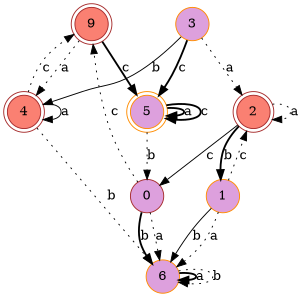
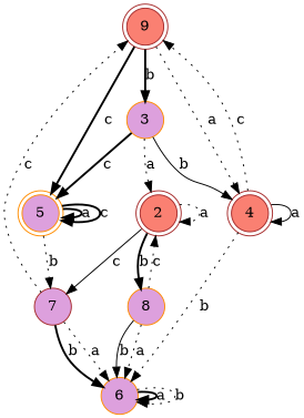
  digraph {
    node [color=brown fillcolor=plum shape=doublecircle style=filled]
    edge [style=dotted]
    n1 [fillcolor=salmon label=9]
    n2 [color=darkorange label=3 shape=circle]
    n3 [fillcolor=salmon label=4]
    n4 [color=darkorange label=5]
    n5 [fillcolor=salmon label=2]
    n6 [color=darkorange label=6 shape=circle]
-   n7 [label=0 shape=circle]
-   n8 [color=darkorange label=1 shape=circle]
+   n7 [label=7 shape=circle]
+   n8 [color=darkorange label=8 shape=circle]
+   n1 -> n2 [label=b style=bold]
    n1 -> n3 [label=a]
    n1 -> n4 [label=c style=bold]
    n2 -> n3 [label=b style=solid]
    n2 -> n4 [label=c style=bold]
    n2 -> n5 [label=a]
    n3 -> n1 [label=c]
    n3 -> n3 [label=a style=solid]
    n3 -> n6 [label=b]
    n4 -> n4 [label=a style=bold]
    n4 -> n4 [label=c style=bold]
    n4 -> n7 [label=b]
    n5 -> n5 [label=a]
    n5 -> n7 [label=c style=solid]
    n5 -> n8 [label=b style=bold]
    n6 -> n6 [label=a style=bold]
    n6 -> n6 [label=b]
    n7 -> n1 [label=c]
    n7 -> n6 [label=a]
    n7 -> n6 [label=b style=bold]
    n8 -> n5 [label=c]
    n8 -> n6 [label=a]
    n8 -> n6 [label=b style=solid]
  }
